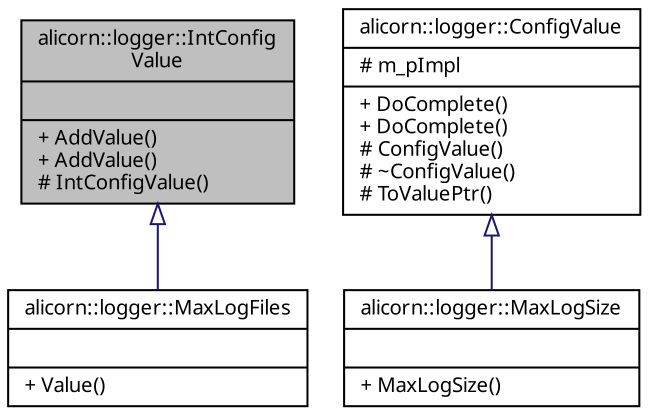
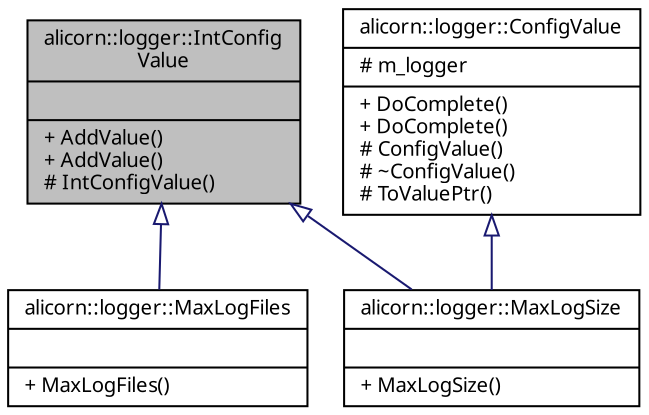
  digraph {
    node [color=black fillcolor=white fontname=Verdana fontsize=10 shape=record style=filled]
    edge [arrowtail=onormal color=midnightblue dir=back fontname=Verdana fontsize=10 labelfontname=Verdana labelfontsize=10 style=solid]
    n1 [fillcolor=grey75 fontcolor=black height=0.2 label="{alicorn::logger::IntConfig\lValue\n||+ AddValue()\l+ AddValue()\l# IntConfigValue()\l}" width=0.4]
-   n2 [height=0.2 label="{alicorn::logger::MaxLogFiles\n||+ Value()\l}" width=0.4]
+   n2 [height=0.2 label="{alicorn::logger::MaxLogFiles\n||+ MaxLogFiles()\l}" width=0.4]
    n3 [height=0.2 label="{alicorn::logger::MaxLogSize\n||+ MaxLogSize()\l}" width=0.4]
-   n4 [height=0.2 label="{alicorn::logger::ConfigValue\n|# m_pImpl\l|+ DoComplete()\l+ DoComplete()\l# ConfigValue()\l# ~ConfigValue()\l# ToValuePtr()\l}" width=0.4]
+   n4 [height=0.2 label="{alicorn::logger::ConfigValue\n|# m_logger\l|+ DoComplete()\l+ DoComplete()\l# ConfigValue()\l# ~ConfigValue()\l# ToValuePtr()\l}" width=0.4]
    n1 -> n2
+   n1 -> n3
    n4 -> n3
  }
